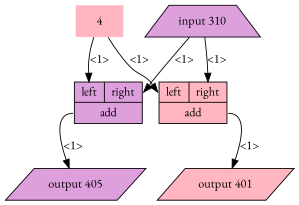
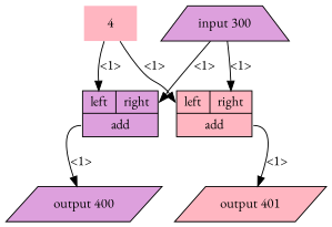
  digraph {
    fontname="EB Garamond"
    node [fillcolor=plum fontname="EB Garamond" shape=record style=filled]
    edge [fontname="EB Garamond"]
-   n1 [label="input 310" shape=trapezium]
+   n1 [label="input 300" shape=trapezium]
    n2 [debug="25454 1" label="{{<left> left | <right> right} | <out> add}"]
    n3 [debug="25454 1" fillcolor=lightpink label="{{<left> left | <right> right} | <out> add}"]
-   n4 [label="output 405" shape=parallelogram]
+   n4 [label="output 400" shape=parallelogram]
    n5 [fillcolor=lightpink label="output 401" shape=parallelogram]
    n6 [color=red fillcolor=lightpink label=4 shape=plaintext]
    n1 -> n2 [headport=right label="<1>"]
    n1 -> n3 [headport=right label="<1>"]
    n2 -> n4 [label="<1>" tailport=out]
    n3 -> n5 [label="<1>" tailport=out]
    n6 -> n2 [headport=left label="<1>"]
    n6 -> n3 [headport=left label="<1>"]
  }
